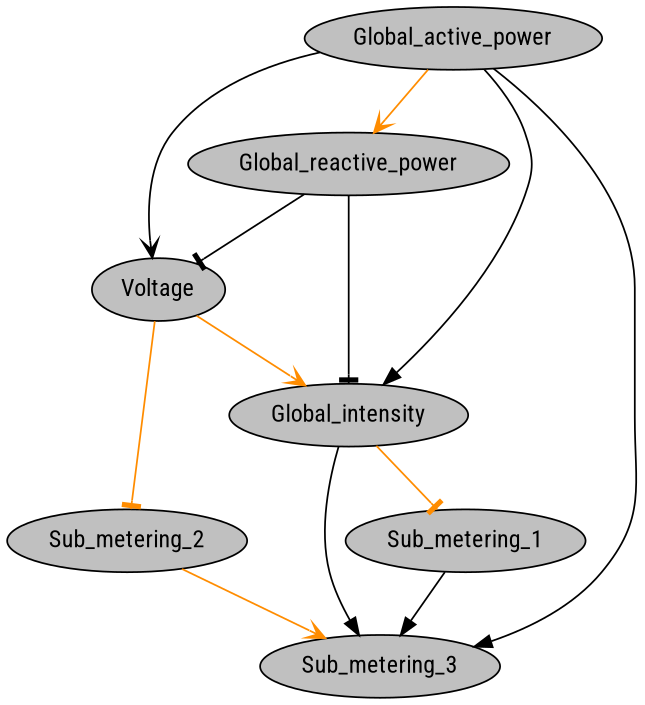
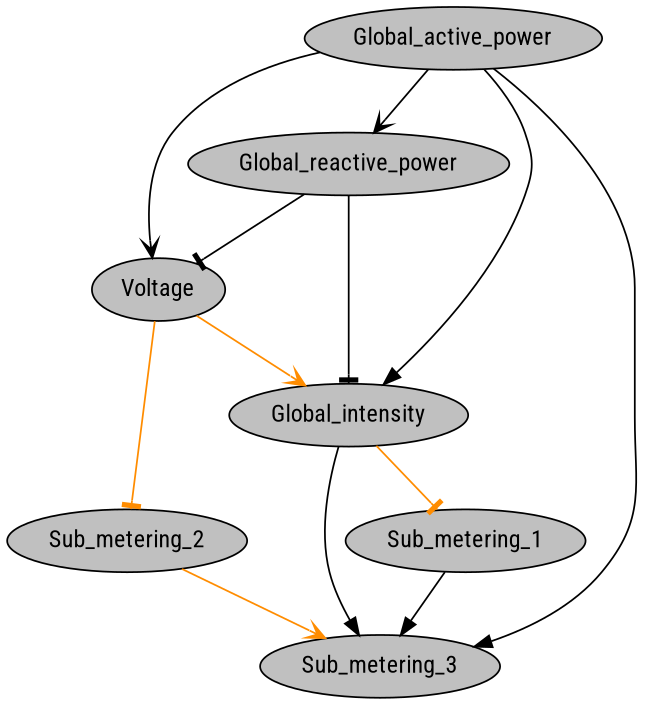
  strict digraph {
    fontname="Roboto Condensed"
    node [fillcolor=gray fontname="Roboto Condensed" style=filled]
    edge [arrowhead=vee color=black fontname="Roboto Condensed"]
    Global_active_power
    Global_reactive_power
    Voltage
    Global_intensity
    Sub_metering_3
    Sub_metering_2
    Sub_metering_1
-   Global_active_power -> Global_reactive_power [color=darkorange]
+   Global_active_power -> Global_reactive_power
    Global_active_power -> Voltage
    Global_active_power -> Global_intensity [arrowhead=normal]
    Global_active_power -> Sub_metering_3 [arrowhead=normal]
    Global_reactive_power -> Voltage [arrowhead=tee]
    Global_reactive_power -> Global_intensity [arrowhead=tee]
    Voltage -> Global_intensity [color=darkorange]
    Voltage -> Sub_metering_2 [arrowhead=tee color=darkorange]
    Global_intensity -> Sub_metering_3 [arrowhead=normal]
    Global_intensity -> Sub_metering_1 [arrowhead=tee color=darkorange]
    Sub_metering_2 -> Sub_metering_3 [color=darkorange]
    Sub_metering_1 -> Sub_metering_3 [arrowhead=normal]
  }
